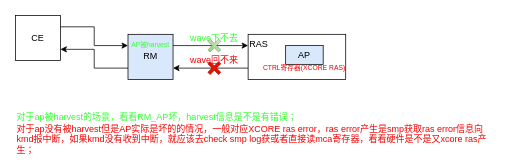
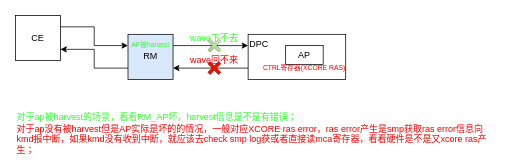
  <mxCell id="0" />
  <mxCell id="1" parent="0" />
  <mxCell id="2" style="edgeStyle=orthogonalEdgeStyle;rounded=0;orthogonalLoop=1;jettySize=auto;html=1;exitX=1;exitY=0.25;exitDx=0;exitDy=0;entryX=0;entryY=0.25;entryDx=0;entryDy=0;" edge="1" parent="1" source="3" target="6"><mxGeometry relative="1" as="geometry" /></mxCell>
  <mxCell id="3" value="CE" style="rounded=0;whiteSpace=wrap;html=1;" vertex="1" parent="1"><mxGeometry x="20" y="20" width="60" height="60" as="geometry" /></mxCell>
  <mxCell id="4" style="edgeStyle=orthogonalEdgeStyle;rounded=0;orthogonalLoop=1;jettySize=auto;html=1;exitX=0;exitY=0.75;exitDx=0;exitDy=0;entryX=1;entryY=0.75;entryDx=0;entryDy=0;" edge="1" parent="1" source="6" target="3"><mxGeometry relative="1" as="geometry" /></mxCell>
  <mxCell id="5" style="edgeStyle=orthogonalEdgeStyle;rounded=0;orthogonalLoop=1;jettySize=auto;html=1;exitX=1;exitY=0.25;exitDx=0;exitDy=0;entryX=0;entryY=0.25;entryDx=0;entryDy=0;" edge="1" parent="1" source="6" target="8"><mxGeometry relative="1" as="geometry" /></mxCell>
  <mxCell id="6" value="RM" style="rounded=0;whiteSpace=wrap;html=1;fillColor=#dae8fc;" vertex="1" parent="1"><mxGeometry x="170" y="45" width="60" height="60" as="geometry" /></mxCell>
  <mxCell id="7" style="edgeStyle=orthogonalEdgeStyle;rounded=0;orthogonalLoop=1;jettySize=auto;html=1;exitX=0;exitY=0.75;exitDx=0;exitDy=0;entryX=1;entryY=0.75;entryDx=0;entryDy=0;" edge="1" parent="1" source="8" target="6"><mxGeometry relative="1" as="geometry" /></mxCell>
- <mxCell id="8" value="RAS" style="rounded=0;whiteSpace=wrap;html=1;align=left;verticalAlign=top;" vertex="1" parent="1"><mxGeometry x="330" y="45" width="130" height="60" as="geometry" /></mxCell>
- <mxCell id="9" value="AP" style="rounded=0;whiteSpace=wrap;html=1;fillColor=#dae8fc;" vertex="1" parent="1"><mxGeometry x="380" y="60" width="50" height="25" as="geometry" /></mxCell>
+ <mxCell id="8" value="DPC" style="rounded=0;whiteSpace=wrap;html=1;align=left;verticalAlign=top;" vertex="1" parent="1"><mxGeometry x="330" y="45" width="130" height="60" as="geometry" /></mxCell>
+ <mxCell id="9" value="AP" style="rounded=0;whiteSpace=wrap;html=1;" vertex="1" parent="1"><mxGeometry x="380" y="60" width="50" height="25" as="geometry" /></mxCell>
  <mxCell id="10" value="CTRL寄存器(XCORE RAS)" style="text;html=1;align=center;verticalAlign=middle;whiteSpace=wrap;rounded=0;fontSize=9;fillColor=none;fontColor=#F20202;" vertex="1" parent="1"><mxGeometry x="340" y="75" width="130" height="30" as="geometry" /></mxCell>
  <mxCell id="11" value="wave回不来" style="text;html=1;align=center;verticalAlign=middle;whiteSpace=wrap;rounded=0;fontColor=#F20202;" vertex="1" parent="1"><mxGeometry x="250" y="65" width="70" height="30" as="geometry" /></mxCell>
  <mxCell id="12" value="wave下不去" style="text;html=1;align=center;verticalAlign=middle;whiteSpace=wrap;rounded=0;fontColor=#33FF33;" vertex="1" parent="1"><mxGeometry x="250" y="35" width="70" height="30" as="geometry" /></mxCell>
  <mxCell id="13" value="AP被harvest" style="text;html=1;align=center;verticalAlign=middle;whiteSpace=wrap;rounded=0;fontSize=9;fillColor=none;fontColor=#33FF33;" vertex="1" parent="1"><mxGeometry x="135" y="45" width="130" height="30" as="geometry" /></mxCell>
  <mxCell id="14" value="对于ap被harvest的场景，看看RM_AP坏，harvest信息是不是有错误；" style="text;html=1;align=left;verticalAlign=middle;whiteSpace=wrap;rounded=0;fontColor=#33FF33;" vertex="1" parent="1"><mxGeometry x="20" y="140" width="440" height="30" as="geometry" /></mxCell>
  <mxCell id="15" value="对于ap没有被harvest但是AP实际是坏的的情况，一般对应XCORE ras error，ras error产生是smp获取ras error信息向kmd报中断，如果kmd没有收到中断，就应该去check smp log获或者直接读mca寄存器，看看硬件是不是又xcore ras产生；" style="text;html=1;align=left;verticalAlign=middle;whiteSpace=wrap;rounded=0;fontColor=#F20202;" vertex="1" parent="1"><mxGeometry x="20" y="170" width="640" height="30" as="geometry" /></mxCell>
  <mxCell id="16" value="" style="shape=cross;whiteSpace=wrap;html=1;rotation=45;fillColor=#d5e8d4;strokeColor=#82b366;gradientColor=#97d077;" vertex="1" parent="1"><mxGeometry x="275" y="50" width="20" height="20" as="geometry" /></mxCell>
  <mxCell id="17" value="" style="shape=cross;whiteSpace=wrap;html=1;rotation=45;fillColor=#e51400;strokeColor=#B20000;fontColor=#ffffff;" vertex="1" parent="1"><mxGeometry x="275" y="80" width="20" height="20" as="geometry" /></mxCell>
